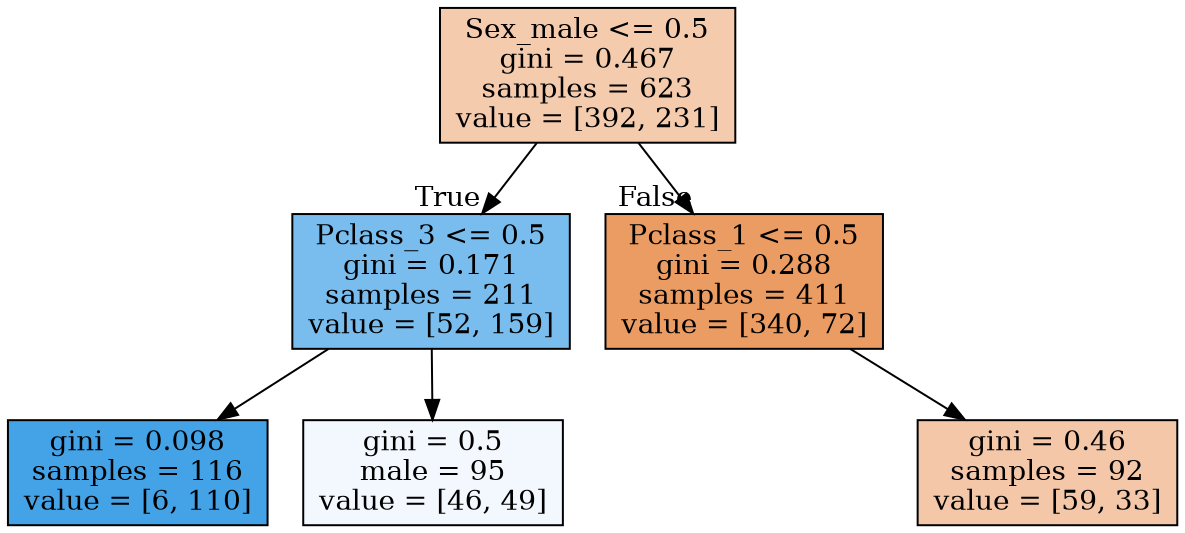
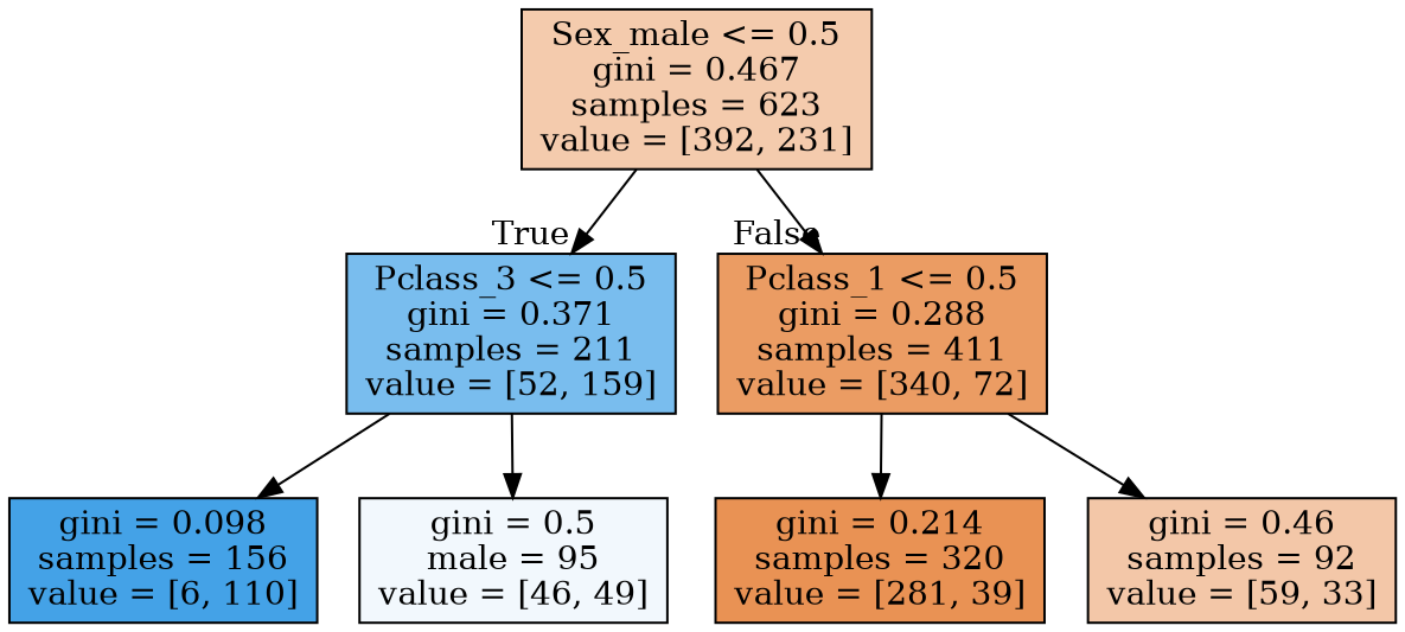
  digraph {
    node [color=black shape=box style=filled]
    n1 [fillcolor="#e5813969" label="Sex_male <= 0.5\ngini = 0.467\nsamples = 623\nvalue = [392, 231]"]
-   n2 [fillcolor="#399de5ac" label="Pclass_3 <= 0.5\ngini = 0.171\nsamples = 211\nvalue = [52, 159]"]
+   n2 [fillcolor="#399de5ac" label="Pclass_3 <= 0.5\ngini = 0.371\nsamples = 211\nvalue = [52, 159]"]
    n3 [fillcolor="#e58139c9" label="Pclass_1 <= 0.5\ngini = 0.288\nsamples = 411\nvalue = [340, 72]"]
-   n4 [fillcolor="#399de5f1" label="gini = 0.098\nsamples = 116\nvalue = [6, 110]"]
+   n4 [fillcolor="#399de5f1" label="gini = 0.098\nsamples = 156\nvalue = [6, 110]"]
    n5 [fillcolor="#399de510" label="gini = 0.5\nmale = 95\nvalue = [46, 49]"]
+   n6 [fillcolor="#e58139dc" label="gini = 0.214\nsamples = 320\nvalue = [281, 39]"]
    n7 [fillcolor="#e5813970" label="gini = 0.46\nsamples = 92\nvalue = [59, 33]"]
    n1 -> n2 [headlabel=True labelangle=45 labeldistance=2.5]
    n1 -> n3 [headlabel=False labelangle=-45 labeldistance=2.5]
    n2 -> n4
    n2 -> n5
+   n3 -> n6
    n3 -> n7
  }
